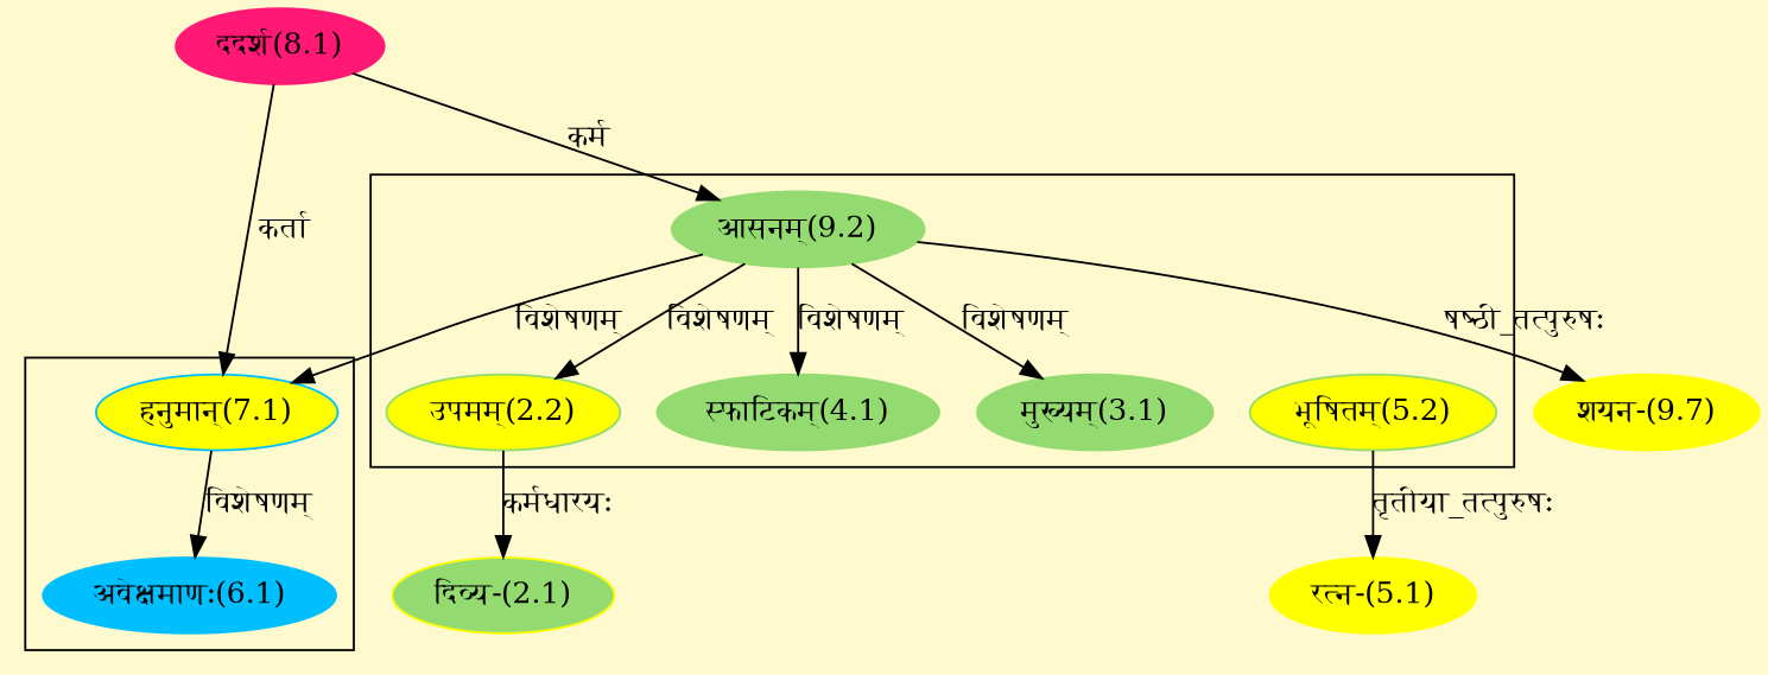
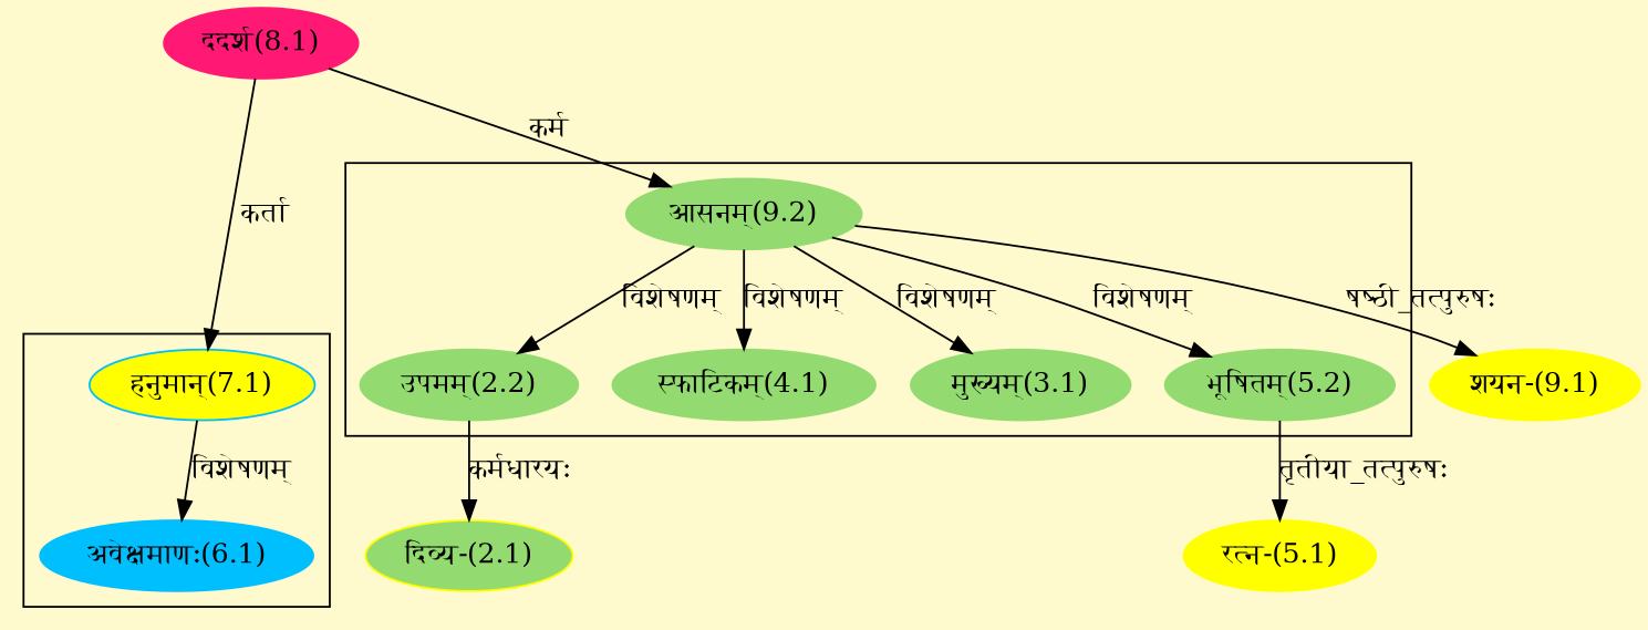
  digraph {
    bgcolor=lemonchiffon1
    compound=true
    rankdir=BT
    node [color="#93DB70" style=filled]
    edge [dir=back]
-   n1 [label="उपमम्(2.2)" fillcolor="#FFFF00"]
+   n1 [label="उपमम्(2.2)"]
    n2 [label="आसनम्(9.2)"]
    n3 [label="मुख्यम्(3.1)"]
    n4 [label="स्फाटिकम्(4.1)"]
-   n5 [label="भूषितम्(5.2)" fillcolor="#FFFF00"]
+   n5 [label="भूषितम्(5.2)"]
    n6 [color="#00BFFF" label="अवेक्षमाणः(6.1)"]
    n7 [color="#00BFFF" fillcolor="#FFFF00" label="हनुमान्(7.1)"]
    n8 [color="#FF1975" label="ददर्श(8.1)"]
    n9 [color="#FFFF00" fillcolor="#93DB70" label="दिव्य-(2.1)"]
    n10 [color="#FFFF00" label="रत्न-(5.1)"]
-   n11 [color="#FFFF00" label="शयन-(9.7)"]
+   n11 [color="#FFFF00" label="शयन-(9.1)"]
    subgraph cluster_1 {
      n1
      n2
      n3
      n4
      n5
    }
    subgraph cluster_2 {
      n6
      n7
    }
    n1 -> n2 [label="विशेषणम्"]
    n2 -> n8 [label="कर्म"]
    n3 -> n2 [label="विशेषणम्"]
    n4 -> n2 [label="विशेषणम्"]
-   n7 -> n2 [label="विशेषणम्"]
+   n5 -> n2 [label="विशेषणम्"]
    n6 -> n7 [label="विशेषणम्"]
    n7 -> n8 [label="कर्ता"]
    n9 -> n1 [label="कर्मधारयः"]
    n10 -> n5 [label="तृतीया_तत्पुरुषः"]
    n11 -> n2 [label="षष्ठी_तत्पुरुषः"]
  }
